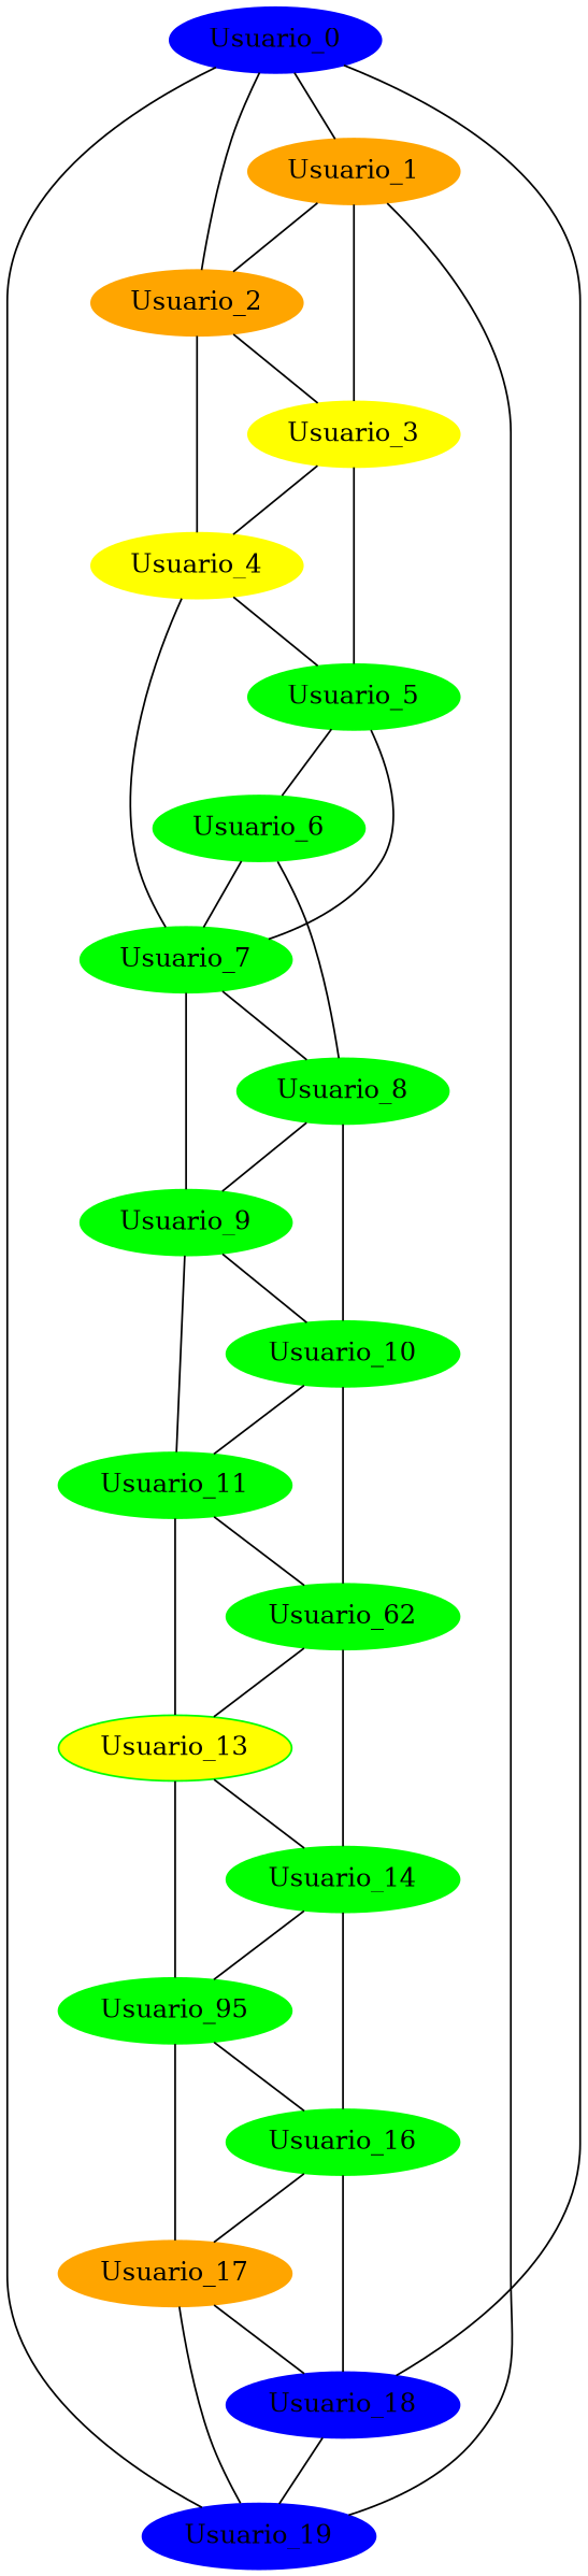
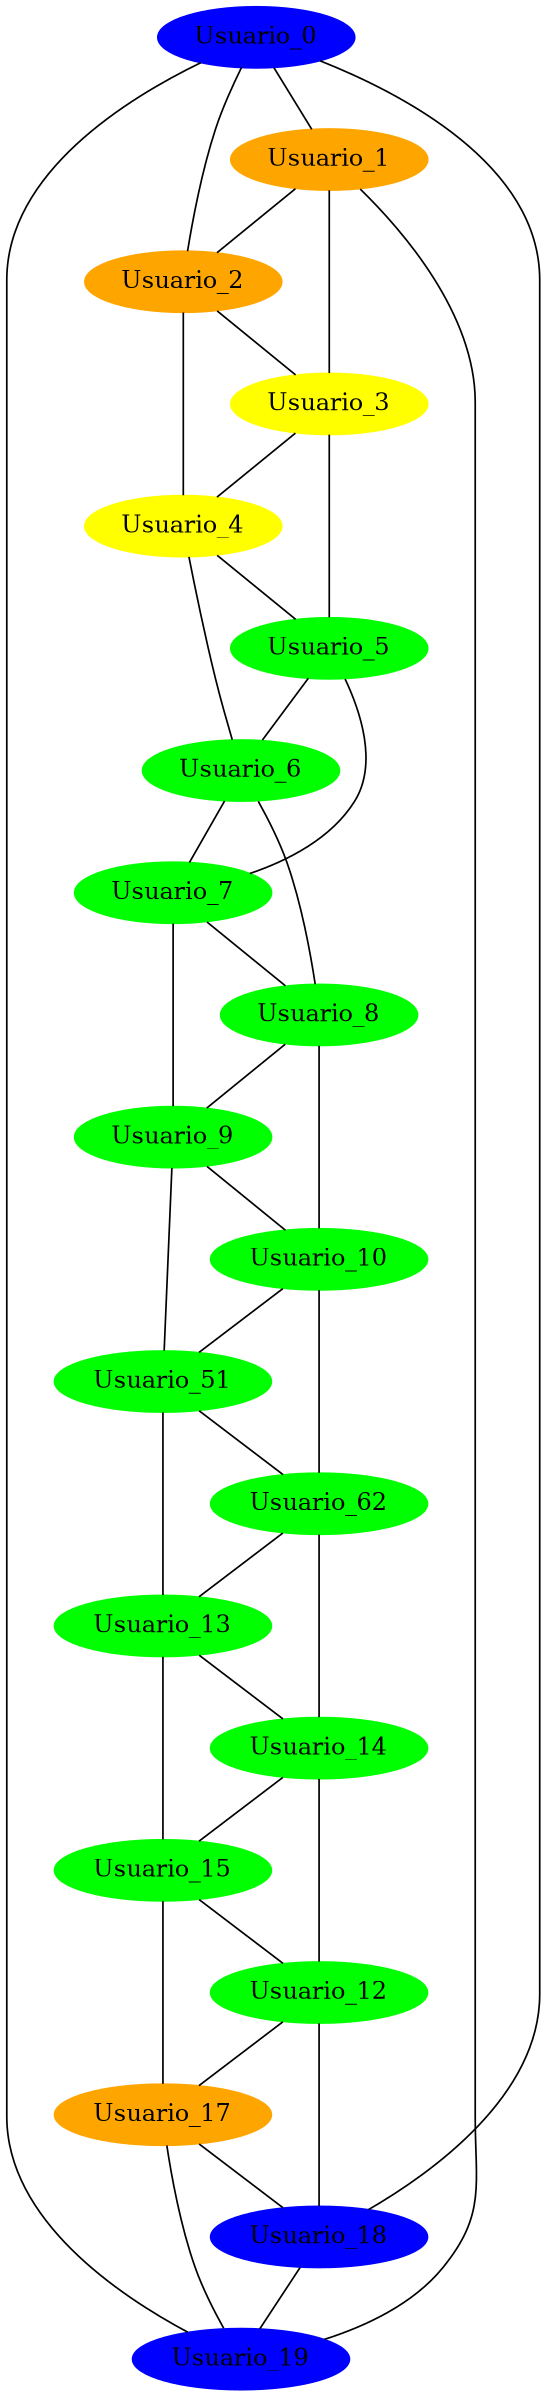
  graph {
    node [color=green style=filled]
    n1 [color=blue label=Usuario_0]
    n2 [color=orange label=Usuario_1]
    n3 [color=orange label=Usuario_2]
    n4 [color=blue label=Usuario_18]
    n5 [color=blue label=Usuario_19]
    n6 [color=yellow label=Usuario_3]
    n7 [color=yellow label=Usuario_4]
    n8 [label=Usuario_5]
    n9 [label=Usuario_6]
    n10 [label=Usuario_7]
    n11 [label=Usuario_8]
    n12 [label=Usuario_9]
    n13 [label=Usuario_10]
-   n14 [label=Usuario_11]
+   n14 [label=Usuario_51]
    n15 [label=Usuario_62]
-   n16 [label=Usuario_13 fillcolor=yellow]
+   n16 [label=Usuario_13]
    n17 [label=Usuario_14]
-   n18 [label=Usuario_95]
-   n19 [label=Usuario_16]
+   n18 [label=Usuario_15]
+   n19 [label=Usuario_12]
    n20 [color=orange label=Usuario_17]
    n1 -- n2
    n1 -- n3
    n1 -- n4
    n1 -- n5
    n2 -- n3
    n2 -- n5
    n2 -- n6
    n3 -- n6
    n3 -- n7
    n4 -- n5
    n6 -- n7
    n6 -- n8
    n7 -- n8
-   n7 -- n10
+   n7 -- n9
    n8 -- n9
    n8 -- n10
    n9 -- n10
    n9 -- n11
    n10 -- n11
    n10 -- n12
    n11 -- n12
    n11 -- n13
    n12 -- n13
    n12 -- n14
    n13 -- n14
    n13 -- n15
    n14 -- n15
    n14 -- n16
    n15 -- n16
    n15 -- n17
    n16 -- n17
    n16 -- n18
    n17 -- n18
    n17 -- n19
    n18 -- n19
    n18 -- n20
    n19 -- n4
    n19 -- n20
    n20 -- n4
    n20 -- n5
  }
